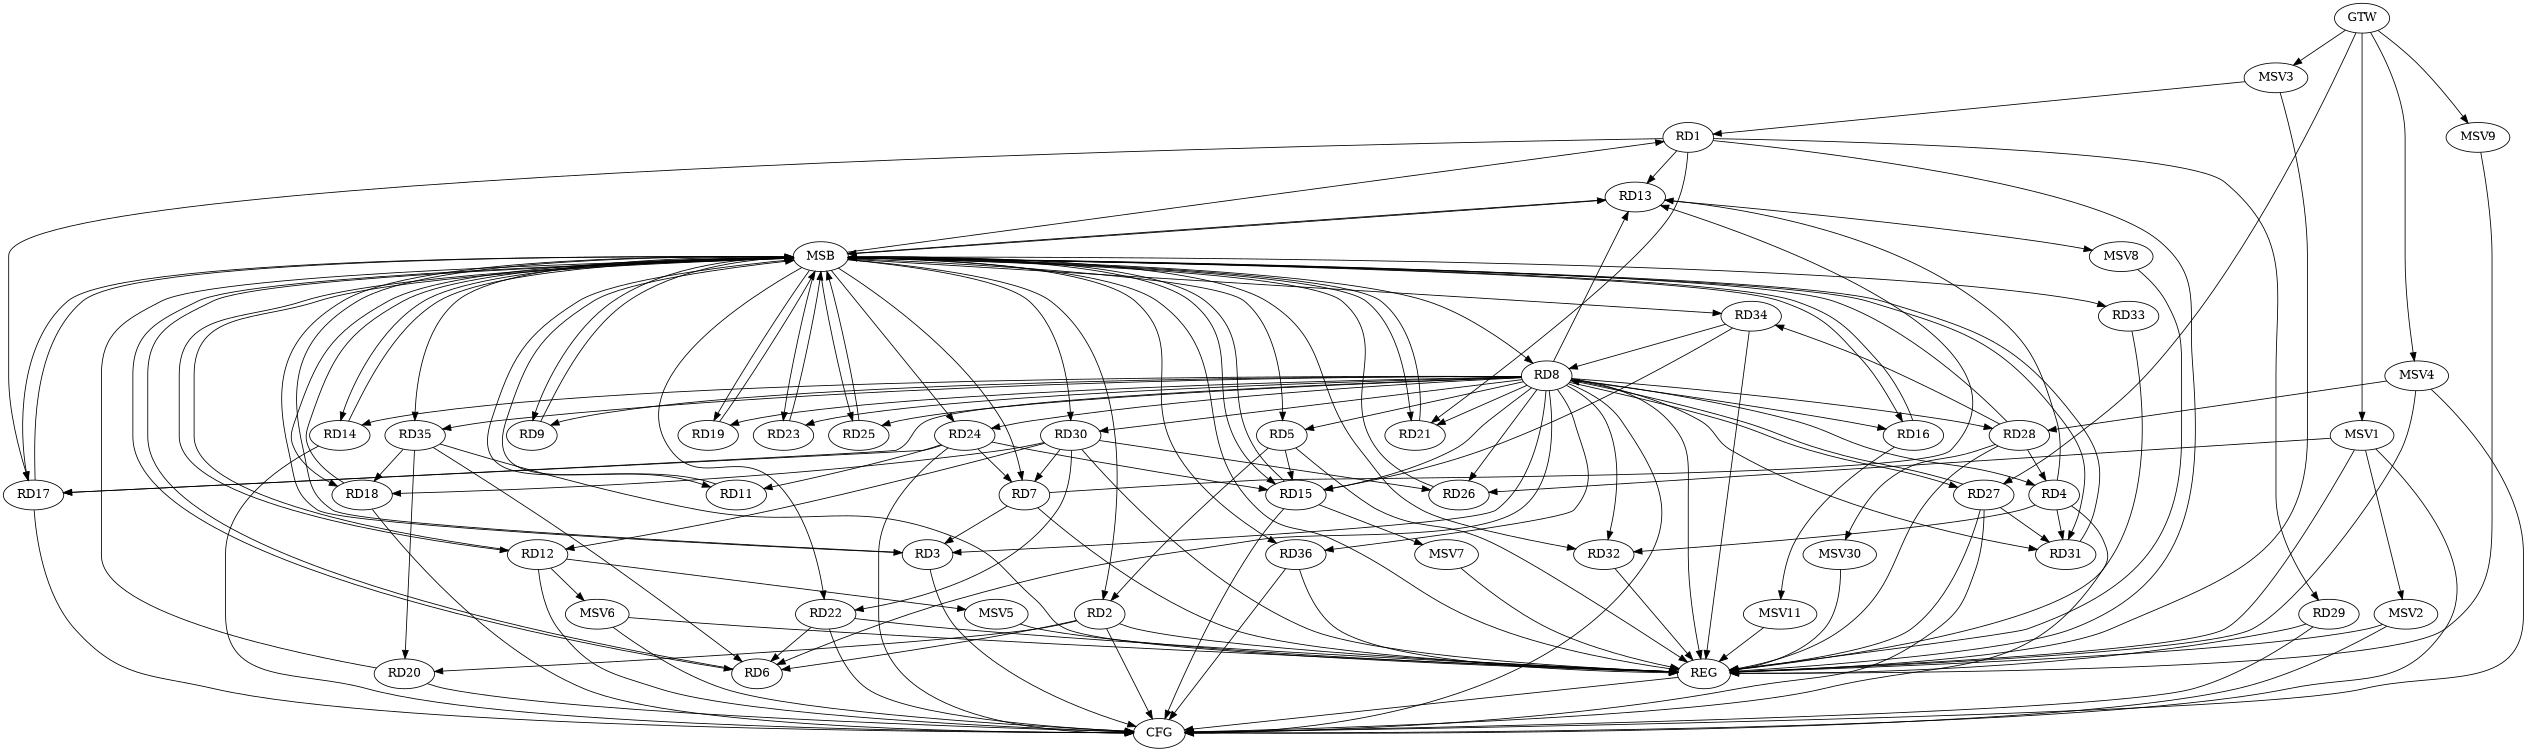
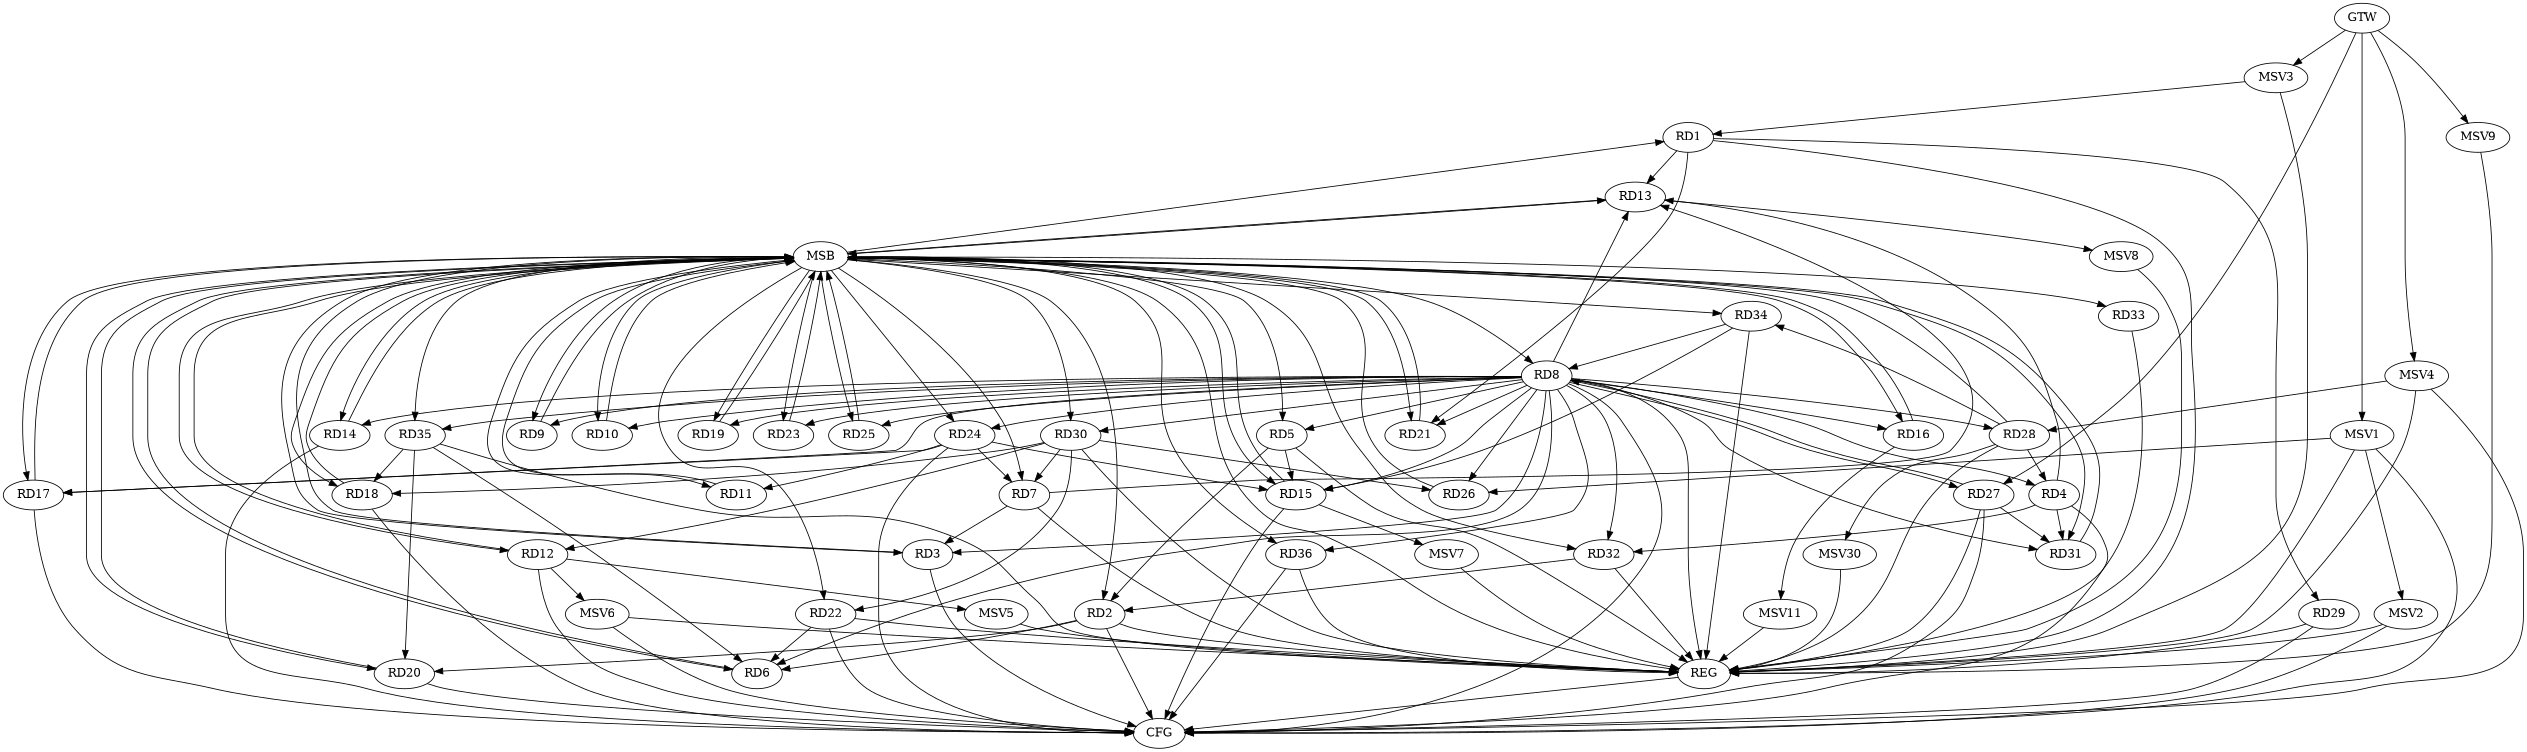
  strict digraph {
    n1 [label=RD1]
    n2 [label=RD13]
    n3 [label=RD17]
    n4 [label=RD21]
    n5 [label=RD29]
    n6 [label=REG]
    n7 [label=MSB]
    n8 [label=MSV8]
    n9 [label=CFG]
    n10 [label=RD2]
    n11 [label=RD6]
    n12 [label=RD20]
    n13 [label=RD3]
    n14 [label=RD31]
    n15 [label=RD5]
    n16 [label=RD15]
    n17 [label=RD7]
    n18 [label=RD8]
    n19 [label=RD9]
+   n20 [label=RD10]
    n21 [label=RD14]
    n22 [label=RD16]
    n23 [label=RD19]
    n24 [label=RD23]
    n25 [label=RD24]
    n26 [label=RD25]
    n27 [label=RD30]
    n28 [label=RD32]
    n29 [label=RD35]
    n30 [label=RD36]
    n31 [label=RD11]
    n32 [label=RD12]
    n33 [label=RD18]
    n34 [label=RD22]
    n35 [label=RD34]
    n36 [label=RD33]
    n37 [label=RD4]
    n38 [label=MSV7]
    n39 [label=RD26]
    n40 [label=RD27]
    n41 [label=RD28]
    n42 [label=MSV11]
    n43 [label=MSV30]
    n44 [label=MSV5]
    n45 [label=MSV6]
    n46 [label=GTW]
    n47 [label=MSV1]
    n48 [label=MSV3]
    n49 [label=MSV4]
    n50 [label=MSV9]
    n51 [label=MSV2]
    n1 -> n2
-   n1 -> n3
    n1 -> n4
    n1 -> n5
    n1 -> n6
    n2 -> n7
    n2 -> n8
    n3 -> n7
    n3 -> n9
    n4 -> n7
    n5 -> n6
    n5 -> n9
    n6 -> n9
    n7 -> n1
    n7 -> n2
    n7 -> n3
    n7 -> n4
    n7 -> n6
    n7 -> n10
    n7 -> n11
+   n7 -> n12
    n7 -> n13
    n7 -> n14
    n7 -> n15
    n7 -> n16
    n7 -> n17
    n7 -> n18
    n7 -> n19
+   n7 -> n20
    n7 -> n21
    n7 -> n22
    n7 -> n23
    n7 -> n24
    n7 -> n25
    n7 -> n26
    n7 -> n27
    n7 -> n28
    n7 -> n29
    n7 -> n30
    n7 -> n31
    n7 -> n32
    n7 -> n33
    n7 -> n34
    n7 -> n35
    n7 -> n36
    n8 -> n6
    n10 -> n6
    n10 -> n9
    n10 -> n11
    n10 -> n12
    n11 -> n7
    n12 -> n7
    n12 -> n9
    n13 -> n7
    n13 -> n9
    n14 -> n7
    n15 -> n6
    n15 -> n10
    n15 -> n16
    n16 -> n7
    n16 -> n9
    n16 -> n38
    n17 -> n2
    n17 -> n6
    n17 -> n13
    n18 -> n2
    n18 -> n3
    n18 -> n4
    n18 -> n6
    n18 -> n9
    n18 -> n11
    n18 -> n13
    n18 -> n14
    n18 -> n15
    n18 -> n16
    n18 -> n19
+   n18 -> n20
    n18 -> n21
    n18 -> n22
    n18 -> n23
    n18 -> n24
    n18 -> n25
    n18 -> n26
    n18 -> n27
    n18 -> n28
    n18 -> n29
    n18 -> n30
    n18 -> n37
    n18 -> n39
    n18 -> n40
    n18 -> n41
    n19 -> n7
+   n20 -> n7
    n21 -> n7
    n21 -> n9
    n22 -> n7
    n22 -> n42
    n23 -> n7
    n24 -> n7
    n25 -> n3
    n25 -> n9
    n25 -> n16
    n25 -> n17
    n25 -> n31
    n26 -> n7
    n27 -> n6
    n27 -> n17
    n27 -> n32
    n27 -> n33
    n27 -> n34
    n27 -> n39
    n28 -> n6
+   n28 -> n10
    n29 -> n6
    n29 -> n11
    n29 -> n12
    n29 -> n33
    n30 -> n6
    n30 -> n9
    n31 -> n7
    n32 -> n7
    n32 -> n9
    n32 -> n44
    n32 -> n45
    n33 -> n7
    n33 -> n9
    n34 -> n6
    n34 -> n9
    n34 -> n11
    n35 -> n6
    n35 -> n16
    n35 -> n18
    n36 -> n6
    n37 -> n2
    n37 -> n9
    n37 -> n14
    n37 -> n28
    n38 -> n6
    n39 -> n7
    n40 -> n6
    n40 -> n9
    n40 -> n14
    n40 -> n18
    n41 -> n6
    n41 -> n7
    n41 -> n35
    n41 -> n37
    n41 -> n43
    n42 -> n6
    n43 -> n6
    n44 -> n6
    n45 -> n6
    n45 -> n9
    n46 -> n40
    n46 -> n47
    n46 -> n48
    n46 -> n49
    n46 -> n50
    n47 -> n6
    n47 -> n9
    n47 -> n39
    n47 -> n51
    n48 -> n1
    n48 -> n6
    n49 -> n6
    n49 -> n9
    n49 -> n41
    n50 -> n6
    n51 -> n6
    n51 -> n9
  }
